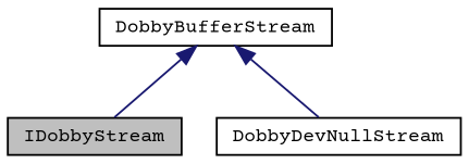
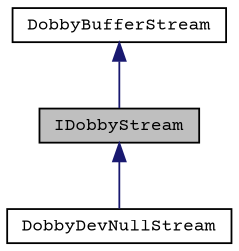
  digraph {
    fontname="Courier Prime"
    node [color=black fillcolor=white fontname="Courier Prime" fontsize=10 shape=record style=filled]
    edge [color=midnightblue dir=back fontname="Courier Prime" fontsize=10 labelfontname=Helvetica labelfontsize=10 style=solid]
    n1 [fillcolor=grey75 fontcolor=black height=0.2 label=IDobbyStream width=0.4]
    n2 [height=0.2 label=DobbyDevNullStream width=0.4]
    n3 [height=0.2 label=DobbyBufferStream width=0.4]
-   n3 -> n2
+   n1 -> n2
    n3 -> n1
  }
